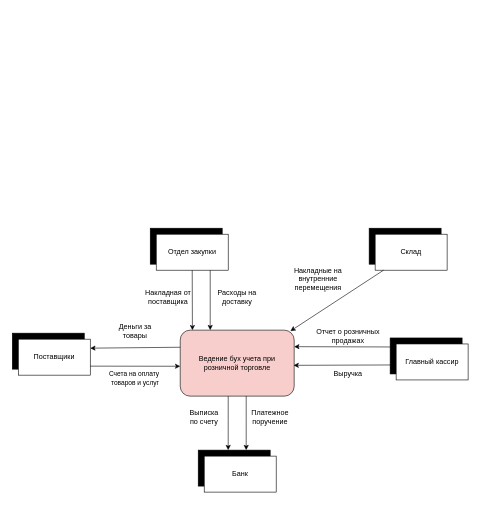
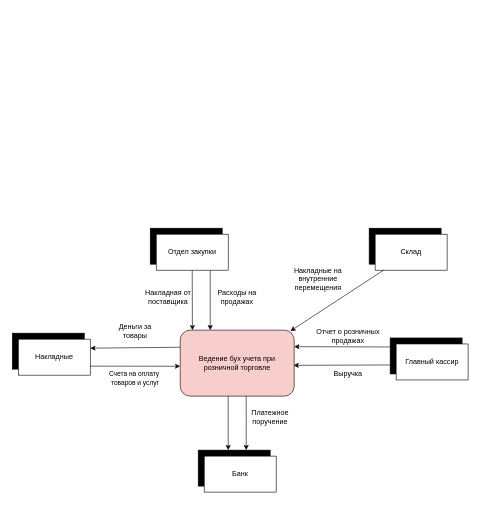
  <mxCell id="0" />
  <mxCell id="1" parent="0" />
  <mxCell id="2" value="Ведение бух учета при розничной торговле" style="rounded=1;whiteSpace=wrap;html=1;fillColor=#f8cecc;" vertex="1" parent="1"><mxGeometry x="300" y="550" width="190" height="110" as="geometry" /></mxCell>
  <mxCell id="3" value="" style="group" vertex="1" connectable="0" parent="1"><mxGeometry x="330" y="291" width="430" height="369" as="geometry" /></mxCell>
  <mxCell id="4" value="" style="group;movable=1;resizable=1;rotatable=1;deletable=1;editable=1;locked=0;connectable=1;" vertex="1" connectable="0" parent="3"><mxGeometry y="459" width="130" height="70" as="geometry" /></mxCell>
  <mxCell id="5" value="" style="rounded=0;whiteSpace=wrap;html=1;fillColor=#000000;movable=1;resizable=1;rotatable=1;deletable=1;editable=1;locked=0;connectable=1;" vertex="1" parent="4"><mxGeometry width="120" height="60" as="geometry" /></mxCell>
  <mxCell id="6" value="" style="rounded=0;whiteSpace=wrap;html=1;movable=1;resizable=1;rotatable=1;deletable=1;editable=1;locked=0;connectable=1;" vertex="1" parent="4"><mxGeometry x="10" y="10" width="120" height="60" as="geometry" /></mxCell>
  <mxCell id="7" value="Банк" style="text;html=1;align=center;verticalAlign=middle;whiteSpace=wrap;rounded=0;movable=1;resizable=1;rotatable=1;deletable=1;editable=1;locked=0;connectable=1;" vertex="1" parent="4"><mxGeometry x="15" y="25" width="110" height="30" as="geometry" /></mxCell>
  <mxCell id="8" style="edgeStyle=orthogonalEdgeStyle;rounded=0;orthogonalLoop=1;jettySize=auto;html=1;" edge="1" parent="3" target="5"><mxGeometry relative="1" as="geometry"><mxPoint x="60" y="479" as="targetPoint" /><Array as="points"><mxPoint x="80" y="409" /><mxPoint x="80" y="409" /></Array><mxPoint x="80" y="369" as="sourcePoint" /></mxGeometry></mxCell>
  <mxCell id="9" style="edgeStyle=orthogonalEdgeStyle;rounded=0;orthogonalLoop=1;jettySize=auto;html=1;" edge="1" parent="3" target="5"><mxGeometry relative="1" as="geometry"><mxPoint x="50" y="369" as="sourcePoint" /><mxPoint x="70" y="479" as="targetPoint" /><Array as="points"><mxPoint x="50" y="409" /><mxPoint x="50" y="409" /></Array></mxGeometry></mxCell>
  <mxCell id="10" value="Платежное поручение" style="text;html=1;align=center;verticalAlign=middle;whiteSpace=wrap;rounded=0;" vertex="1" parent="3"><mxGeometry x="90" y="389" width="60" height="30" as="geometry" /></mxCell>
- <mxCell id="11" value="Расходы на доставку" style="text;html=1;align=center;verticalAlign=middle;whiteSpace=wrap;rounded=0;" vertex="1" parent="3"><mxGeometry x="30" y="189" width="70" height="30" as="geometry" /></mxCell>
+ <mxCell id="11" value="Расходы на продажах" style="text;html=1;align=center;verticalAlign=middle;whiteSpace=wrap;rounded=0;" vertex="1" parent="3"><mxGeometry x="30" y="189" width="70" height="30" as="geometry" /></mxCell>
  <mxCell id="12" value="" style="group;movable=1;resizable=1;rotatable=1;deletable=1;editable=1;locked=0;connectable=1;" vertex="1" connectable="0" parent="3"><mxGeometry x="-80" y="89" width="130" height="70" as="geometry" /></mxCell>
  <mxCell id="13" value="" style="rounded=0;whiteSpace=wrap;html=1;fillColor=#000000;movable=1;resizable=1;rotatable=1;deletable=1;editable=1;locked=0;connectable=1;" vertex="1" parent="12"><mxGeometry width="120" height="60" as="geometry" /></mxCell>
  <mxCell id="14" value="" style="rounded=0;whiteSpace=wrap;html=1;movable=1;resizable=1;rotatable=1;deletable=1;editable=1;locked=0;connectable=1;" vertex="1" parent="12"><mxGeometry x="10" y="10" width="120" height="60" as="geometry" /></mxCell>
  <mxCell id="15" value="Отдел закупки" style="text;html=1;align=center;verticalAlign=middle;whiteSpace=wrap;rounded=0;movable=1;resizable=1;rotatable=1;deletable=1;editable=1;locked=0;connectable=1;" vertex="1" parent="12"><mxGeometry x="15" y="25" width="110" height="30" as="geometry" /></mxCell>
  <mxCell id="16" value="Накладные на внутренние перемещения" style="text;html=1;align=center;verticalAlign=middle;whiteSpace=wrap;rounded=0;movable=1;resizable=1;rotatable=1;deletable=1;editable=1;locked=0;connectable=1;container=0;" vertex="1" parent="3"><mxGeometry x="130" y="159" width="140" height="30" as="geometry" /></mxCell>
  <mxCell id="17" value="Отчет о розничных продажах" style="text;html=1;align=center;verticalAlign=middle;whiteSpace=wrap;rounded=0;" vertex="1" parent="3"><mxGeometry x="190" y="254.0" width="120" height="30" as="geometry" /></mxCell>
  <mxCell id="18" value="" style="group" vertex="1" connectable="0" parent="3"><mxGeometry x="180" y="-271" width="250" height="300" as="geometry" /></mxCell>
  <mxCell id="19" value="Выручка" style="text;html=1;align=center;verticalAlign=middle;whiteSpace=wrap;rounded=0;" vertex="1" parent="18"><mxGeometry x="40" y="587.92" width="60" height="30" as="geometry" /></mxCell>
  <mxCell id="20" value="" style="rounded=0;whiteSpace=wrap;html=1;fillColor=#000000;movable=1;resizable=1;rotatable=1;deletable=1;editable=1;locked=0;connectable=1;" vertex="1" parent="1"><mxGeometry x="20" y="555" width="120" height="60" as="geometry" /></mxCell>
  <mxCell id="21" value="" style="rounded=0;whiteSpace=wrap;html=1;movable=1;resizable=1;rotatable=1;deletable=1;editable=1;locked=0;connectable=1;container=0;" vertex="1" parent="1"><mxGeometry x="30" y="565" width="120" height="60" as="geometry" /></mxCell>
- <mxCell id="22" value="Поставщики" style="text;html=1;align=center;verticalAlign=middle;whiteSpace=wrap;rounded=0;movable=1;resizable=1;rotatable=1;deletable=1;editable=1;locked=0;connectable=1;container=0;" vertex="1" parent="1"><mxGeometry x="35" y="580" width="110" height="30" as="geometry" /></mxCell>
+ <mxCell id="22" value="Накладные" style="text;html=1;align=center;verticalAlign=middle;whiteSpace=wrap;rounded=0;movable=1;resizable=1;rotatable=1;deletable=1;editable=1;locked=0;connectable=1;container=0;" vertex="1" parent="1"><mxGeometry x="35" y="580" width="110" height="30" as="geometry" /></mxCell>
  <mxCell id="23" value="" style="endArrow=classic;html=1;rounded=0;exitX=0;exitY=0.25;exitDx=0;exitDy=0;entryX=1;entryY=0.25;entryDx=0;entryDy=0;" edge="1" parent="1" target="21"><mxGeometry width="50" height="50" relative="1" as="geometry"><mxPoint x="300" y="578.5" as="sourcePoint" /><mxPoint x="360" y="465" as="targetPoint" /></mxGeometry></mxCell>
  <mxCell id="24" value="Деньги за товары" style="text;html=1;align=center;verticalAlign=middle;whiteSpace=wrap;rounded=0;" vertex="1" parent="1"><mxGeometry x="195" y="536" width="60" height="30" as="geometry" /></mxCell>
  <mxCell id="25" value="&lt;span style=&quot;font-size: 11px; text-wrap: nowrap; background-color: rgb(255, 255, 255);&quot;&gt;Счета на оплату&amp;nbsp;&lt;/span&gt;&lt;div&gt;&lt;span style=&quot;font-size: 11px; text-wrap: nowrap; background-color: rgb(255, 255, 255);&quot;&gt;товаров и услуг&lt;/span&gt;&lt;/div&gt;" style="text;html=1;align=center;verticalAlign=middle;whiteSpace=wrap;rounded=0;container=0;movable=1;resizable=1;rotatable=1;deletable=1;editable=1;locked=0;connectable=1;" vertex="1" parent="1"><mxGeometry x="180" y="614.5" width="90" height="30" as="geometry" /></mxCell>
  <mxCell id="26" value="" style="endArrow=classic;html=1;rounded=0;exitX=1;exitY=0.75;exitDx=0;exitDy=0;entryX=0;entryY=0.602;entryDx=0;entryDy=0;entryPerimeter=0;" edge="1" parent="1" source="21"><mxGeometry width="50" height="50" relative="1" as="geometry"><mxPoint x="50" y="615" as="sourcePoint" /><mxPoint x="300" y="610.18" as="targetPoint" /></mxGeometry></mxCell>
  <mxCell id="27" value="" style="rounded=0;whiteSpace=wrap;html=1;fillColor=#000000;movable=1;resizable=1;rotatable=1;deletable=1;editable=1;locked=0;connectable=1;container=0;" vertex="1" parent="1"><mxGeometry x="615" y="380" width="120" height="60" as="geometry" /></mxCell>
  <mxCell id="28" value="" style="rounded=0;whiteSpace=wrap;html=1;movable=1;resizable=1;rotatable=1;deletable=1;editable=1;locked=0;connectable=1;container=0;" vertex="1" parent="1"><mxGeometry x="625" y="390" width="120" height="60" as="geometry" /></mxCell>
  <mxCell id="29" value="Склад" style="text;html=1;align=center;verticalAlign=middle;whiteSpace=wrap;rounded=0;movable=1;resizable=1;rotatable=1;deletable=1;editable=1;locked=0;connectable=1;container=0;" vertex="1" parent="1"><mxGeometry x="630" y="405" width="110" height="30" as="geometry" /></mxCell>
  <mxCell id="30" value="" style="endArrow=classic;html=1;rounded=0;exitX=0.5;exitY=1;exitDx=0;exitDy=0;entryX=0.107;entryY=0.001;entryDx=0;entryDy=0;entryPerimeter=0;" edge="1" parent="1" source="14" target="2"><mxGeometry width="50" height="50" relative="1" as="geometry"><mxPoint x="-80" y="550" as="sourcePoint" /><mxPoint x="220" y="480" as="targetPoint" /></mxGeometry></mxCell>
  <mxCell id="31" value="" style="endArrow=classic;html=1;rounded=0;exitX=0.75;exitY=1;exitDx=0;exitDy=0;" edge="1" parent="1" source="14"><mxGeometry width="50" height="50" relative="1" as="geometry"><mxPoint x="240" y="429" as="sourcePoint" /><mxPoint x="350" y="550" as="targetPoint" /></mxGeometry></mxCell>
  <mxCell id="32" value="" style="endArrow=classic;html=1;rounded=0;entryX=0.967;entryY=0.013;entryDx=0;entryDy=0;entryPerimeter=0;" edge="1" parent="1" source="28" target="2"><mxGeometry width="50" height="50" relative="1" as="geometry"><mxPoint x="250" y="380" as="sourcePoint" /><mxPoint x="547.512" y="501.89" as="targetPoint" /></mxGeometry></mxCell>
  <mxCell id="33" value="" style="endArrow=classic;html=1;rounded=0;exitX=0;exitY=0.75;exitDx=0;exitDy=0;entryX=0.995;entryY=0.533;entryDx=0;entryDy=0;entryPerimeter=0;" edge="1" parent="1" source="37" target="2"><mxGeometry width="50" height="50" relative="1" as="geometry"><mxPoint x="560" y="600" as="sourcePoint" /><mxPoint x="610" y="550" as="targetPoint" /></mxGeometry></mxCell>
  <mxCell id="34" value="" style="endArrow=classic;html=1;rounded=0;exitX=0;exitY=0.25;exitDx=0;exitDy=0;entryX=1;entryY=0.25;entryDx=0;entryDy=0;" edge="1" parent="1" source="37" target="2"><mxGeometry width="50" height="50" relative="1" as="geometry"><mxPoint x="560" y="600" as="sourcePoint" /><mxPoint x="610" y="550" as="targetPoint" /></mxGeometry></mxCell>
  <mxCell id="35" value="Накладная от поставщика" style="text;html=1;align=center;verticalAlign=middle;whiteSpace=wrap;rounded=0;" vertex="1" parent="1"><mxGeometry x="230" y="480" width="100" height="30" as="geometry" /></mxCell>
- <mxCell id="36" value="Выписка по счету" style="text;html=1;align=center;verticalAlign=middle;whiteSpace=wrap;rounded=0;" vertex="1" parent="1"><mxGeometry x="310" y="680" width="60" height="30" as="geometry" /></mxCell>
  <mxCell id="37" value="" style="rounded=0;whiteSpace=wrap;html=1;fillColor=#000000;movable=1;resizable=1;rotatable=1;deletable=1;editable=1;locked=0;connectable=1;" vertex="1" parent="1"><mxGeometry x="650" y="563" width="120" height="60" as="geometry" /></mxCell>
  <mxCell id="38" value="" style="rounded=0;whiteSpace=wrap;html=1;movable=1;resizable=1;rotatable=1;deletable=1;editable=1;locked=0;connectable=1;" vertex="1" parent="1"><mxGeometry x="660" y="573" width="120" height="60" as="geometry" /></mxCell>
  <mxCell id="39" value="Главный кассир" style="text;html=1;align=center;verticalAlign=middle;whiteSpace=wrap;rounded=0;movable=1;resizable=1;rotatable=1;deletable=1;editable=1;locked=0;connectable=1;" vertex="1" parent="1"><mxGeometry x="665" y="588" width="110" height="30" as="geometry" /></mxCell>
